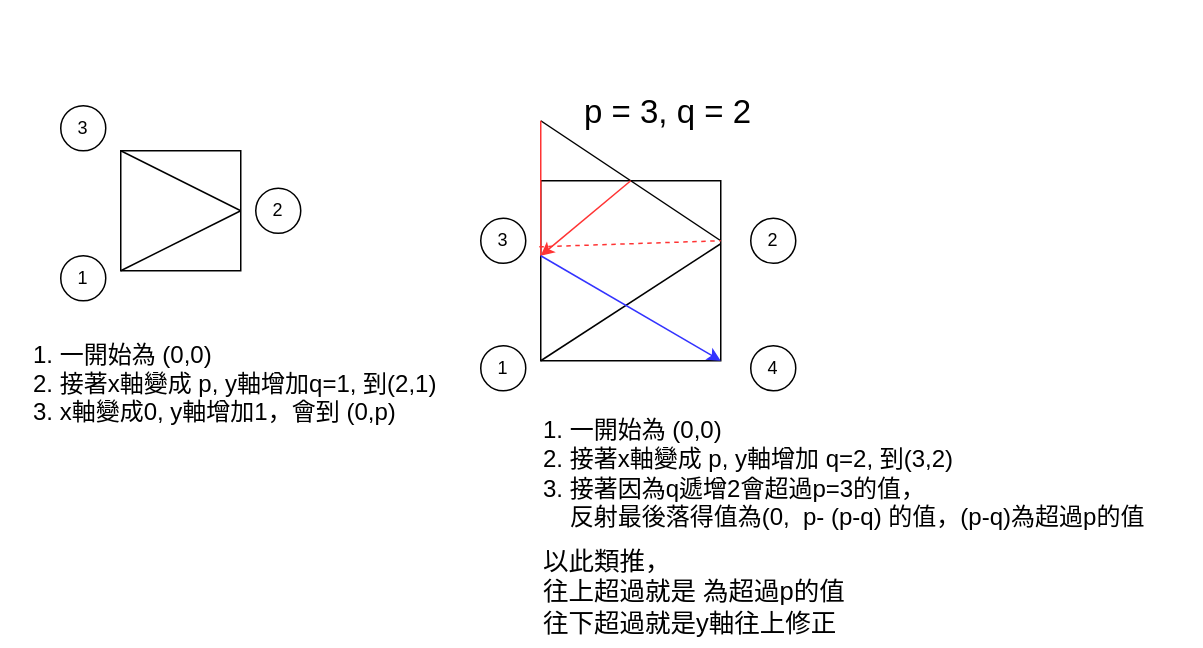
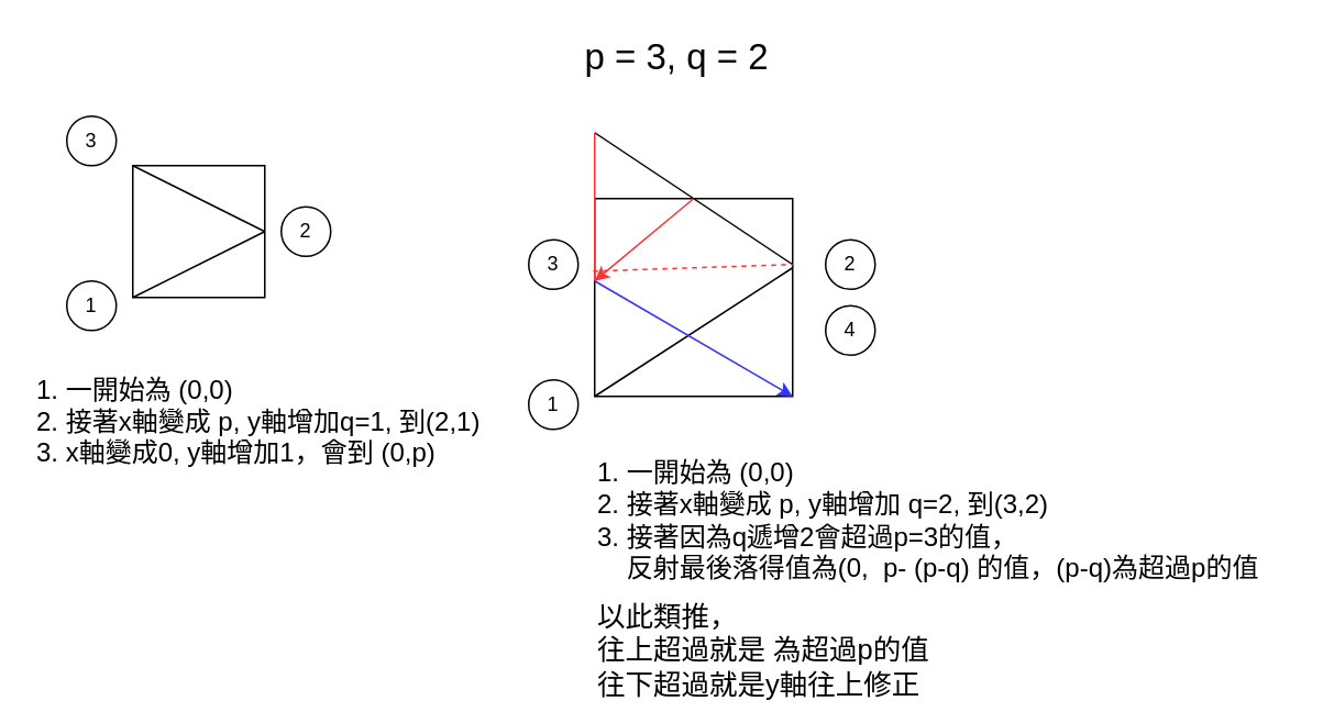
  <mxCell id="0" />
  <mxCell id="1" parent="0" />
  <mxCell id="2" value="" style="rounded=0;whiteSpace=wrap;html=1;" vertex="1" parent="1"><mxGeometry x="80" y="100" width="80" height="80" as="geometry" /></mxCell>
  <mxCell id="3" value="" style="endArrow=none;html=1;entryX=1;entryY=0.5;entryDx=0;entryDy=0;exitX=0;exitY=1;exitDx=0;exitDy=0;" edge="1" parent="1" source="2" target="2"><mxGeometry width="50" height="50" relative="1" as="geometry"><mxPoint x="90" y="190" as="sourcePoint" /><mxPoint x="140" y="140" as="targetPoint" /></mxGeometry></mxCell>
  <mxCell id="4" value="" style="endArrow=none;html=1;exitX=0;exitY=0;exitDx=0;exitDy=0;" edge="1" parent="1" source="2"><mxGeometry width="50" height="50" relative="1" as="geometry"><mxPoint x="90" y="190" as="sourcePoint" /><mxPoint x="160" y="140" as="targetPoint" /></mxGeometry></mxCell>
- <mxCell id="5" value="&lt;font style=&quot;font-size: 22px&quot;&gt;p = 3, q = 2&lt;/font&gt;" style="text;html=1;strokeColor=none;fillColor=none;align=center;verticalAlign=middle;whiteSpace=wrap;rounded=0;" vertex="1" parent="1"><mxGeometry x="375" y="60" width="140" height="30" as="geometry" /></mxCell>
+ <mxCell id="5" value="&lt;font style=&quot;font-size: 22px&quot;&gt;p = 3, q = 2&lt;/font&gt;" style="text;html=1;strokeColor=none;fillColor=none;align=center;verticalAlign=middle;whiteSpace=wrap;rounded=0;" vertex="1" parent="1"><mxGeometry x="340" y="20" width="140" height="30" as="geometry" /></mxCell>
  <mxCell id="6" value="" style="rounded=0;whiteSpace=wrap;html=1;" vertex="1" parent="1"><mxGeometry x="360" y="120" width="120" height="120" as="geometry" /></mxCell>
  <mxCell id="7" value="" style="endArrow=none;html=1;entryX=1;entryY=0.35;entryDx=0;entryDy=0;exitX=0;exitY=1;exitDx=0;exitDy=0;entryPerimeter=0;" edge="1" parent="1" source="6" target="6"><mxGeometry width="50" height="50" relative="1" as="geometry"><mxPoint x="370" y="210" as="sourcePoint" /><mxPoint x="420" y="160" as="targetPoint" /></mxGeometry></mxCell>
  <mxCell id="8" value="" style="endArrow=none;html=1;" edge="1" parent="1"><mxGeometry width="50" height="50" relative="1" as="geometry"><mxPoint x="360" y="80" as="sourcePoint" /><mxPoint x="480" y="160" as="targetPoint" /></mxGeometry></mxCell>
  <mxCell id="9" value="" style="endArrow=none;html=1;exitX=0;exitY=0.417;exitDx=0;exitDy=0;exitPerimeter=0;strokeColor=#FF3333;" edge="1" parent="1" source="6"><mxGeometry width="50" height="50" relative="1" as="geometry"><mxPoint x="340" y="130" as="sourcePoint" /><mxPoint x="360" y="80" as="targetPoint" /></mxGeometry></mxCell>
  <mxCell id="10" value="" style="endArrow=none;html=1;exitX=-0.008;exitY=0.367;exitDx=0;exitDy=0;exitPerimeter=0;strokeColor=#FF3333;dashed=1;" edge="1" parent="1" source="6"><mxGeometry width="50" height="50" relative="1" as="geometry"><mxPoint x="370" y="180.04" as="sourcePoint" /><mxPoint x="480" y="160" as="targetPoint" /></mxGeometry></mxCell>
  <mxCell id="11" value="" style="endArrow=none;html=1;strokeColor=#FF3333;startArrow=classic;startFill=1;" edge="1" parent="1"><mxGeometry width="50" height="50" relative="1" as="geometry"><mxPoint x="360" y="170" as="sourcePoint" /><mxPoint x="420" y="120" as="targetPoint" /></mxGeometry></mxCell>
  <mxCell id="12" value="&lt;font style=&quot;font-size: 16px&quot;&gt;1. 一開始為 (0,0)&lt;br&gt;2. 接著x軸變成 p, y軸增加q=1, 到(2,1)&lt;br&gt;3. x軸變成0, y軸增加1，會到 (0,p)&lt;/font&gt;" style="text;html=1;align=left;verticalAlign=middle;resizable=0;points=[];autosize=1;" vertex="1" parent="1"><mxGeometry x="20" y="230" width="280" height="50" as="geometry" /></mxCell>
  <mxCell id="13" value="1" style="ellipse;whiteSpace=wrap;html=1;" vertex="1" parent="1"><mxGeometry x="40" y="170" width="30" height="30" as="geometry" /></mxCell>
  <mxCell id="14" value="2" style="ellipse;whiteSpace=wrap;html=1;" vertex="1" parent="1"><mxGeometry x="170" y="125" width="30" height="30" as="geometry" /></mxCell>
  <mxCell id="15" value="3" style="ellipse;whiteSpace=wrap;html=1;" vertex="1" parent="1"><mxGeometry x="40" y="70" width="30" height="30" as="geometry" /></mxCell>
  <mxCell id="16" value="1" style="ellipse;whiteSpace=wrap;html=1;" vertex="1" parent="1"><mxGeometry x="320" y="230" width="30" height="30" as="geometry" /></mxCell>
  <mxCell id="17" value="2" style="ellipse;whiteSpace=wrap;html=1;" vertex="1" parent="1"><mxGeometry x="500" y="145" width="30" height="30" as="geometry" /></mxCell>
  <mxCell id="18" value="3" style="ellipse;whiteSpace=wrap;html=1;" vertex="1" parent="1"><mxGeometry x="320" y="145" width="30" height="30" as="geometry" /></mxCell>
  <mxCell id="19" value="" style="endArrow=none;html=1;startArrow=classic;startFill=1;exitX=1;exitY=1;exitDx=0;exitDy=0;strokeColor=#3333FF;" edge="1" parent="1" source="6"><mxGeometry width="50" height="50" relative="1" as="geometry"><mxPoint x="370" y="180" as="sourcePoint" /><mxPoint x="360" y="170" as="targetPoint" /></mxGeometry></mxCell>
- <mxCell id="20" value="4" style="ellipse;whiteSpace=wrap;html=1;" vertex="1" parent="1"><mxGeometry x="500" y="230" width="30" height="30" as="geometry" /></mxCell>
+ <mxCell id="20" value="4" style="ellipse;whiteSpace=wrap;html=1;" vertex="1" parent="1"><mxGeometry x="500" y="185" width="30" height="30" as="geometry" /></mxCell>
  <mxCell id="21" value="&lt;font style=&quot;font-size: 16px&quot;&gt;1. 一開始為 (0,0)&lt;br&gt;2. 接著x軸變成 p, y軸增加 q=2, 到(3,2)&lt;br&gt;3. 接著因為q遞增2會超過p=3的值，&lt;br&gt;&amp;nbsp; &amp;nbsp; 反射最後落得值為(0,&amp;nbsp; p- (p-q) 的值，(p-q)為超過p的值&lt;/font&gt;" style="text;html=1;align=left;verticalAlign=middle;resizable=0;points=[];autosize=1;" vertex="1" parent="1"><mxGeometry x="360" y="280" width="420" height="70" as="geometry" /></mxCell>
  <mxCell id="22" value="&lt;font style=&quot;font-size: 17px&quot;&gt;以此類推，&lt;br&gt;往上超過就是 為超過p的值&lt;br&gt;往下超過就是y軸往上修正&lt;br&gt;&lt;/font&gt;" style="text;html=1;strokeColor=none;fillColor=none;align=left;verticalAlign=middle;whiteSpace=wrap;rounded=0;" vertex="1" parent="1"><mxGeometry x="360" y="380" width="270" height="30" as="geometry" /></mxCell>
